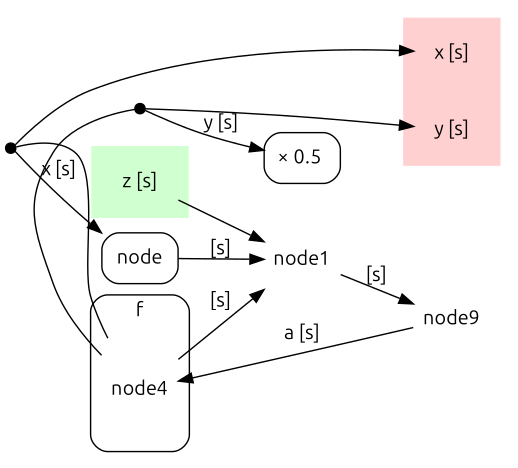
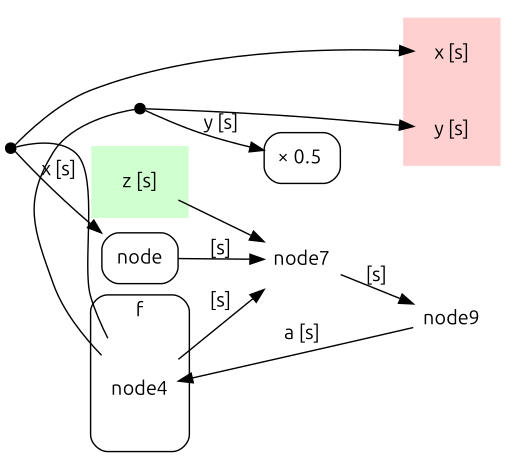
  digraph {
    fontname=Ubuntu
    rankdir=LR
    node [fontname=Ubuntu shape=none]
    edge [fontname=Ubuntu]
    n1 [label="z [s]"]
    node4 [fixedsize=true height=1.0]
    n3 [label="x [s]"]
    n4 [label="y [s]"]
    n5 [label="× 0.5 " shape=box style=rounded]
-   node7 [fixedsize=true height=1.0 label=node1]
+   node7 [fixedsize=true height=1.0]
    node5 [color=black fillcolor=black shape=point style=filled width=0.1]
    node6 [color=black fillcolor=black shape=point style=filled width=0.1]
    node9 [fixedsize=true shape=plaintext]
    n10 [label="node" shape=box style=rounded]
    subgraph cluster_1 {
      bgcolor="#d0FFd0"
      color=white
      shape=plaintext
      n1
    }
    subgraph cluster_2 {
      label=f
      shape=box
      style=rounded
      node4
    }
    subgraph cluster_3 {
      bgcolor="#FFd0d0"
      color=white
      shape=plaintext
      n3
      n4
    }
    n1 -> n5 [style=invis]
    n1 -> node7
    node4 -> node7 [label="[s]"]
    node4 -> node5 [constraint=false dir=none weight=0]
    node4 -> node6 [constraint=false dir=none weight=0]
    n5 -> n4 [style=invis]
    node7 -> n4 [style=invis]
    node7 -> node9 [label="[s]" weight=0.5]
    node5 -> n4
    node5 -> n5 [label="y [s]"]
    node6 -> n3
    node6 -> n10 [label="x [s]"]
    node9 -> node4 [label="a [s]" weight=0.5]
    n10 -> node7 [label="[s]"]
  }
